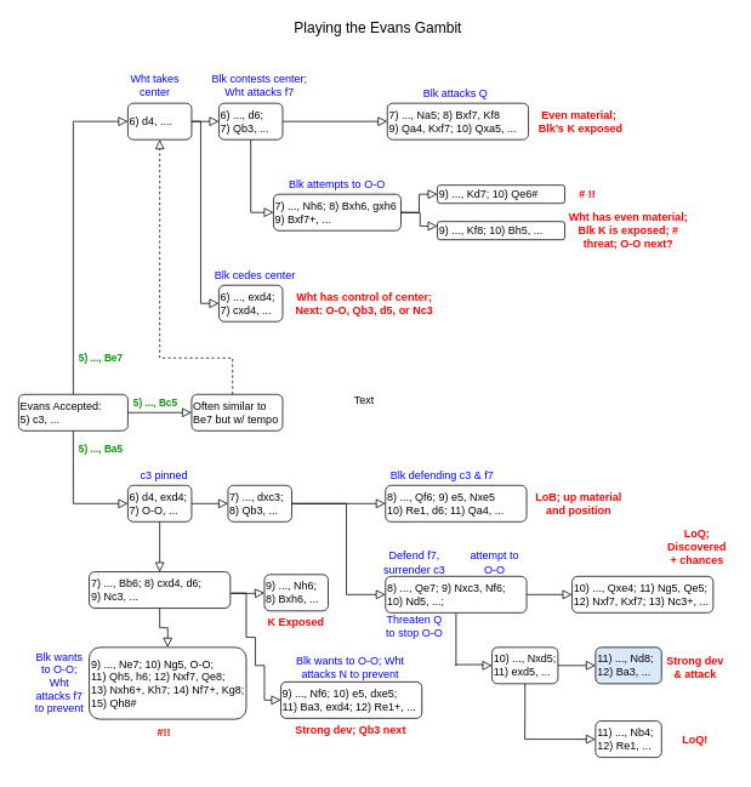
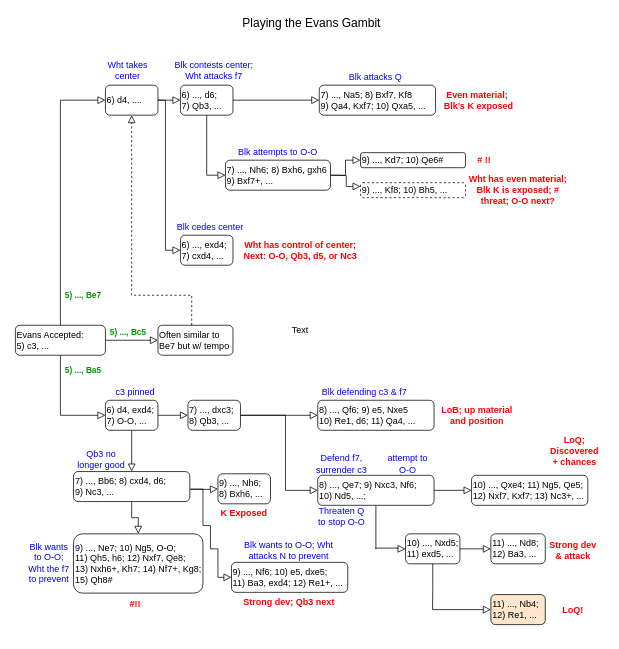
  <mxCell id="0" />
  <mxCell id="1" parent="0" />
  <mxCell id="2" value="5) ..., Be7" style="rounded=0;html=1;jettySize=auto;orthogonalLoop=1;fontSize=11;endArrow=block;endFill=0;endSize=8;strokeWidth=1;shadow=0;labelBackgroundColor=none;edgeStyle=orthogonalEdgeStyle;entryX=0;entryY=0.5;entryDx=0;entryDy=0;fontStyle=1;fontColor=#009900;" parent="1" source="3" target="4" edge="1"><mxGeometry x="0.833" y="-260" relative="1" as="geometry"><mxPoint x="170" y="163" as="targetPoint" /><mxPoint as="offset" /></mxGeometry></mxCell>
  <mxCell id="3" value="Evans Accepted:&lt;br&gt;5) c3, ..." style="rounded=1;whiteSpace=wrap;html=1;fontSize=12;glass=0;strokeWidth=1;shadow=0;align=left;" parent="1" vertex="1"><mxGeometry x="20" y="433" width="120" height="40" as="geometry" /></mxCell>
  <mxCell id="4" value="6) d4, ....&amp;nbsp;" style="rounded=1;whiteSpace=wrap;html=1;fontSize=12;glass=0;strokeWidth=1;shadow=0;align=left;" parent="1" vertex="1"><mxGeometry x="140" y="113" width="70" height="40" as="geometry" /></mxCell>
  <mxCell id="5" value="" style="rounded=0;html=1;jettySize=auto;orthogonalLoop=1;fontSize=11;endArrow=block;endFill=0;endSize=8;strokeWidth=1;shadow=0;labelBackgroundColor=none;edgeStyle=orthogonalEdgeStyle;exitX=1;exitY=0.5;exitDx=0;exitDy=0;entryX=0;entryY=0.5;entryDx=0;entryDy=0;" parent="1" source="4" target="6" edge="1"><mxGeometry relative="1" as="geometry"><mxPoint x="315" y="233" as="sourcePoint" /><mxPoint x="245" y="133" as="targetPoint" /></mxGeometry></mxCell>
  <mxCell id="6" value="6) ..., d6; &lt;br&gt;7) Qb3, ...&amp;nbsp;" style="rounded=1;whiteSpace=wrap;html=1;fontSize=12;glass=0;strokeWidth=1;shadow=0;align=left;" parent="1" vertex="1"><mxGeometry x="240" y="113" width="70" height="40" as="geometry" /></mxCell>
  <mxCell id="7" value="7) ..., Na5; 8) Bxf7, Kf8&lt;br&gt;9) Qa4, Kxf7; 10) Qxa5, ..." style="rounded=1;whiteSpace=wrap;html=1;fontSize=12;glass=0;strokeWidth=1;shadow=0;align=left;" parent="1" vertex="1"><mxGeometry x="425" y="113" width="155" height="40" as="geometry" /></mxCell>
  <mxCell id="8" value="" style="rounded=0;html=1;jettySize=auto;orthogonalLoop=1;fontSize=11;endArrow=block;endFill=0;endSize=8;strokeWidth=1;shadow=0;labelBackgroundColor=none;edgeStyle=orthogonalEdgeStyle;exitX=1;exitY=0.5;exitDx=0;exitDy=0;entryX=0;entryY=0.5;entryDx=0;entryDy=0;" parent="1" source="6" target="7" edge="1"><mxGeometry relative="1" as="geometry"><mxPoint x="220" y="143" as="sourcePoint" /><mxPoint x="255" y="143" as="targetPoint" /></mxGeometry></mxCell>
  <mxCell id="9" value="Wht takes center" style="text;html=1;strokeColor=none;fillColor=none;align=center;verticalAlign=middle;whiteSpace=wrap;rounded=0;fontColor=#0000FF;" parent="1" vertex="1"><mxGeometry x="140" y="83" width="60" height="20" as="geometry" /></mxCell>
  <mxCell id="10" value="Blk attacks Q" style="text;html=1;strokeColor=none;fillColor=none;align=center;verticalAlign=middle;whiteSpace=wrap;rounded=0;fontColor=#0000FF;" parent="1" vertex="1"><mxGeometry x="420" y="92" width="160" height="20" as="geometry" /></mxCell>
  <mxCell id="11" value="Blk cedes center" style="text;html=1;strokeColor=none;fillColor=none;align=center;verticalAlign=middle;whiteSpace=wrap;rounded=0;fontColor=#0000FF;" parent="1" vertex="1"><mxGeometry x="230" y="293" width="100" height="20" as="geometry" /></mxCell>
  <mxCell id="12" value="&lt;b&gt;Even material;&amp;nbsp;&lt;br&gt;Blk’s K exposed&lt;br&gt;&lt;/b&gt;" style="text;html=1;strokeColor=none;fillColor=none;align=center;verticalAlign=middle;whiteSpace=wrap;rounded=0;fontColor=#FF0000;" parent="1" vertex="1"><mxGeometry x="580" y="123" width="115" height="20" as="geometry" /></mxCell>
  <mxCell id="13" value="7) ..., Nh6; 8) Bxh6, gxh6&lt;br&gt;9) Bxf7+, ...&amp;nbsp;" style="rounded=1;whiteSpace=wrap;html=1;fontSize=12;glass=0;strokeWidth=1;shadow=0;align=left;" parent="1" vertex="1"><mxGeometry x="300" y="213" width="140" height="40" as="geometry" /></mxCell>
  <mxCell id="14" value="" style="rounded=0;html=1;jettySize=auto;orthogonalLoop=1;fontSize=11;endArrow=block;endFill=0;endSize=8;strokeWidth=1;shadow=0;labelBackgroundColor=none;edgeStyle=orthogonalEdgeStyle;exitX=0.5;exitY=1;exitDx=0;exitDy=0;entryX=0;entryY=0.5;entryDx=0;entryDy=0;" parent="1" source="6" target="13" edge="1"><mxGeometry relative="1" as="geometry"><mxPoint x="279" y="173" as="sourcePoint" /><mxPoint x="394" y="173" as="targetPoint" /></mxGeometry></mxCell>
  <mxCell id="15" value="9) ..., Kd7; 10) Qe6#" style="rounded=1;whiteSpace=wrap;html=1;fontSize=12;glass=0;strokeWidth=1;shadow=0;align=left;" parent="1" vertex="1"><mxGeometry x="480" y="203" width="140" height="20" as="geometry" /></mxCell>
- <mxCell id="16" value="9) ..., Kf8; 10) Bh5, ..." style="rounded=1;whiteSpace=wrap;html=1;fontSize=12;glass=0;strokeWidth=1;shadow=0;align=left;" parent="1" vertex="1"><mxGeometry x="480" y="243" width="140" height="20" as="geometry" /></mxCell>
+ <mxCell id="16" value="9) ..., Kf8; 10) Bh5, ..." style="rounded=1;whiteSpace=wrap;html=1;fontSize=12;glass=0;strokeWidth=1;shadow=0;align=left;dashed=1;" parent="1" vertex="1"><mxGeometry x="480" y="243" width="140" height="20" as="geometry" /></mxCell>
  <mxCell id="17" value="" style="rounded=0;html=1;jettySize=auto;orthogonalLoop=1;fontSize=11;endArrow=block;endFill=0;endSize=8;strokeWidth=1;shadow=0;labelBackgroundColor=none;edgeStyle=orthogonalEdgeStyle;entryX=0;entryY=0.5;entryDx=0;entryDy=0;exitX=1;exitY=0.5;exitDx=0;exitDy=0;" parent="1" source="13" target="15" edge="1"><mxGeometry relative="1" as="geometry"><mxPoint x="480" y="253" as="sourcePoint" /><mxPoint x="555" y="252.5" as="targetPoint" /></mxGeometry></mxCell>
  <mxCell id="18" value="" style="rounded=0;html=1;jettySize=auto;orthogonalLoop=1;fontSize=11;endArrow=block;endFill=0;endSize=8;strokeWidth=1;shadow=0;labelBackgroundColor=none;edgeStyle=orthogonalEdgeStyle;entryX=0;entryY=0.25;entryDx=0;entryDy=0;" parent="1" target="16" edge="1"><mxGeometry relative="1" as="geometry"><mxPoint x="440" y="233" as="sourcePoint" /><mxPoint x="490" y="243" as="targetPoint" /></mxGeometry></mxCell>
  <mxCell id="19" value="Blk attempts to O-O" style="text;html=1;strokeColor=none;fillColor=none;align=center;verticalAlign=middle;whiteSpace=wrap;rounded=0;fontColor=#0000FF;" parent="1" vertex="1"><mxGeometry x="300" y="193" width="140" height="20" as="geometry" /></mxCell>
  <mxCell id="20" value="&lt;b&gt;# !!&lt;br&gt;&lt;/b&gt;" style="text;html=1;strokeColor=none;fillColor=none;align=center;verticalAlign=middle;whiteSpace=wrap;rounded=0;fontColor=#FF0000;" parent="1" vertex="1"><mxGeometry x="620" y="203" width="50" height="20" as="geometry" /></mxCell>
  <mxCell id="21" value="&lt;b&gt;Wht has even material; Blk K is exposed; # threat; O-O next?&lt;br&gt;&lt;/b&gt;" style="text;html=1;strokeColor=none;fillColor=none;align=center;verticalAlign=middle;whiteSpace=wrap;rounded=0;fontColor=#FF0000;" parent="1" vertex="1"><mxGeometry x="620" y="243" width="140" height="20" as="geometry" /></mxCell>
  <mxCell id="22" value="6) ..., exd4; &lt;br&gt;7) cxd4, ...&amp;nbsp;" style="rounded=1;whiteSpace=wrap;html=1;fontSize=12;glass=0;strokeWidth=1;shadow=0;align=left;" parent="1" vertex="1"><mxGeometry x="240" y="313" width="70" height="40" as="geometry" /></mxCell>
  <mxCell id="23" value="" style="rounded=0;html=1;jettySize=auto;orthogonalLoop=1;fontSize=11;endArrow=block;endFill=0;endSize=8;strokeWidth=1;shadow=0;labelBackgroundColor=none;edgeStyle=orthogonalEdgeStyle;entryX=0;entryY=0.5;entryDx=0;entryDy=0;" parent="1" target="22" edge="1"><mxGeometry relative="1" as="geometry"><mxPoint x="210" y="133" as="sourcePoint" /><mxPoint x="310" y="243" as="targetPoint" /><Array as="points"><mxPoint x="220" y="133" /><mxPoint x="220" y="333" /></Array></mxGeometry></mxCell>
  <mxCell id="24" value="Blk contests center; Wht attacks f7" style="text;html=1;strokeColor=none;fillColor=none;align=center;verticalAlign=middle;whiteSpace=wrap;rounded=0;fontColor=#0000FF;" parent="1" vertex="1"><mxGeometry x="230" y="83" width="110" height="20" as="geometry" /></mxCell>
  <mxCell id="25" value="&lt;b&gt;Wht has control of center; Next: O-O, Qb3, d5, or Nc3&lt;br&gt;&lt;/b&gt;" style="text;html=1;strokeColor=none;fillColor=none;align=center;verticalAlign=middle;whiteSpace=wrap;rounded=0;fontColor=#FF0000;" parent="1" vertex="1"><mxGeometry x="320" y="323" width="160" height="20" as="geometry" /></mxCell>
  <mxCell id="26" value="Often similar to Be7 but w/ tempo" style="rounded=1;whiteSpace=wrap;html=1;fontSize=12;glass=0;strokeWidth=1;shadow=0;align=left;" parent="1" vertex="1"><mxGeometry x="210" y="433" width="100" height="40" as="geometry" /></mxCell>
  <mxCell id="27" value="5) ..., Bc5" style="rounded=0;html=1;jettySize=auto;orthogonalLoop=1;fontSize=11;endArrow=block;endFill=0;endSize=8;strokeWidth=1;shadow=0;labelBackgroundColor=none;edgeStyle=orthogonalEdgeStyle;entryX=0;entryY=0.5;entryDx=0;entryDy=0;fontStyle=1;fontColor=#009900;exitX=1;exitY=0.5;exitDx=0;exitDy=0;" parent="1" source="3" target="26" edge="1"><mxGeometry x="-0.143" y="10" relative="1" as="geometry"><mxPoint x="150" y="143" as="targetPoint" /><mxPoint as="offset" /><mxPoint x="90.034" y="443" as="sourcePoint" /></mxGeometry></mxCell>
  <mxCell id="28" value="" style="rounded=0;html=1;jettySize=auto;orthogonalLoop=1;fontSize=11;endArrow=block;endFill=0;endSize=8;strokeWidth=1;shadow=0;labelBackgroundColor=none;edgeStyle=orthogonalEdgeStyle;entryX=0.5;entryY=1;entryDx=0;entryDy=0;dashed=1;" parent="1" source="26" target="4" edge="1"><mxGeometry relative="1" as="geometry"><mxPoint x="450" y="393" as="sourcePoint" /><mxPoint x="480" y="593" as="targetPoint" /><Array as="points"><mxPoint x="255" y="393" /><mxPoint x="175" y="393" /></Array></mxGeometry></mxCell>
  <mxCell id="29" value="&lt;div&gt;6) d4, exd4;&lt;/div&gt;&lt;div&gt;7) O-O, ...&lt;br&gt; &lt;/div&gt;" style="rounded=1;whiteSpace=wrap;html=1;fontSize=12;glass=0;strokeWidth=1;shadow=0;align=left;" parent="1" vertex="1"><mxGeometry x="140" y="533" width="70" height="40" as="geometry" /></mxCell>
  <mxCell id="30" value="5) ..., Ba5" style="rounded=0;html=1;jettySize=auto;orthogonalLoop=1;fontSize=11;endArrow=block;endFill=0;endSize=8;strokeWidth=1;shadow=0;labelBackgroundColor=none;edgeStyle=orthogonalEdgeStyle;entryX=0;entryY=0.5;entryDx=0;entryDy=0;fontStyle=1;fontColor=#009900;exitX=0.5;exitY=1;exitDx=0;exitDy=0;" parent="1" source="3" target="29" edge="1"><mxGeometry x="0.571" y="60" relative="1" as="geometry"><mxPoint x="150" y="143" as="targetPoint" /><mxPoint as="offset" /><mxPoint x="90" y="443" as="sourcePoint" /></mxGeometry></mxCell>
  <mxCell id="31" value="c3 pinned" style="text;html=1;strokeColor=none;fillColor=none;align=center;verticalAlign=middle;whiteSpace=wrap;rounded=0;fontColor=#0000FF;" parent="1" vertex="1"><mxGeometry x="150" y="513" width="60" height="20" as="geometry" /></mxCell>
  <mxCell id="32" value="&lt;div&gt;7) ..., dxc3;&lt;/div&gt;&lt;div&gt;8) Qb3, ...&lt;br&gt; &lt;/div&gt;" style="rounded=1;whiteSpace=wrap;html=1;fontSize=12;glass=0;strokeWidth=1;shadow=0;align=left;" parent="1" vertex="1"><mxGeometry x="250" y="533" width="70" height="40" as="geometry" /></mxCell>
  <mxCell id="33" value="" style="rounded=0;html=1;jettySize=auto;orthogonalLoop=1;fontSize=11;endArrow=block;endFill=0;endSize=8;strokeWidth=1;shadow=0;labelBackgroundColor=none;edgeStyle=orthogonalEdgeStyle;exitX=1;exitY=0.5;exitDx=0;exitDy=0;entryX=0;entryY=0.5;entryDx=0;entryDy=0;" parent="1" source="29" target="32" edge="1"><mxGeometry relative="1" as="geometry"><mxPoint x="230" y="552.5" as="sourcePoint" /><mxPoint x="240" y="553" as="targetPoint" /></mxGeometry></mxCell>
  <mxCell id="34" value="8) ..., Qf6; 9) e5, Nxe5&lt;br&gt;10) Re1, d6; 11) Qa4, ..." style="rounded=1;whiteSpace=wrap;html=1;fontSize=12;glass=0;strokeWidth=1;shadow=0;align=left;" parent="1" vertex="1"><mxGeometry x="423" y="533" width="155" height="40" as="geometry" /></mxCell>
  <mxCell id="35" value="" style="rounded=0;html=1;jettySize=auto;orthogonalLoop=1;fontSize=11;endArrow=block;endFill=0;endSize=8;strokeWidth=1;shadow=0;labelBackgroundColor=none;edgeStyle=orthogonalEdgeStyle;entryX=0;entryY=0.5;entryDx=0;entryDy=0;exitX=1;exitY=0.5;exitDx=0;exitDy=0;" parent="1" source="32" target="34" edge="1"><mxGeometry relative="1" as="geometry"><mxPoint x="320" y="693" as="sourcePoint" /><mxPoint x="394" y="443" as="targetPoint" /><Array as="points"><mxPoint x="410" y="553" /><mxPoint x="410" y="553" /></Array></mxGeometry></mxCell>
  <mxCell id="36" value="Blk defending c3 &amp;amp; f7" style="text;html=1;strokeColor=none;fillColor=none;align=center;verticalAlign=middle;whiteSpace=wrap;rounded=0;fontColor=#0000FF;" parent="1" vertex="1"><mxGeometry x="423" y="513" width="125" height="20" as="geometry" /></mxCell>
  <mxCell id="37" value="&lt;b&gt;LoB; up material &lt;br&gt;and position&lt;br&gt;&lt;/b&gt;" style="text;html=1;strokeColor=none;fillColor=none;align=center;verticalAlign=middle;whiteSpace=wrap;rounded=0;fontColor=#FF0000;" parent="1" vertex="1"><mxGeometry x="578" y="543" width="115" height="20" as="geometry" /></mxCell>
  <mxCell id="38" value="8) ..., Qe7; 9) Nxc3, Nf6;&lt;br&gt;10) Nd5, ...;" style="rounded=1;whiteSpace=wrap;html=1;fontSize=12;glass=0;strokeWidth=1;shadow=0;align=left;" parent="1" vertex="1"><mxGeometry x="423" y="633" width="155" height="40" as="geometry" /></mxCell>
  <mxCell id="39" value="" style="rounded=0;html=1;jettySize=auto;orthogonalLoop=1;fontSize=11;endArrow=block;endFill=0;endSize=8;strokeWidth=1;shadow=0;labelBackgroundColor=none;edgeStyle=orthogonalEdgeStyle;exitX=1;exitY=0.5;exitDx=0;exitDy=0;entryX=0;entryY=0.5;entryDx=0;entryDy=0;" parent="1" source="32" target="38" edge="1"><mxGeometry relative="1" as="geometry"><mxPoint x="330" y="563" as="sourcePoint" /><mxPoint x="380" y="563" as="targetPoint" /><Array as="points"><mxPoint x="380" y="553" /><mxPoint x="380" y="653" /></Array></mxGeometry></mxCell>
  <mxCell id="40" value="Defend f7, surrender c3" style="text;html=1;strokeColor=none;fillColor=none;align=center;verticalAlign=middle;whiteSpace=wrap;rounded=0;fontColor=#0000FF;" parent="1" vertex="1"><mxGeometry x="420" y="608" width="70" height="20" as="geometry" /></mxCell>
  <mxCell id="41" value="attempt to O-O" style="text;html=1;strokeColor=none;fillColor=none;align=center;verticalAlign=middle;whiteSpace=wrap;rounded=0;fontColor=#0000FF;" parent="1" vertex="1"><mxGeometry x="508" y="608" width="70" height="20" as="geometry" /></mxCell>
  <mxCell id="42" value="Threaten Q to stop O-O" style="text;html=1;strokeColor=none;fillColor=none;align=center;verticalAlign=middle;whiteSpace=wrap;rounded=0;fontColor=#0000FF;" parent="1" vertex="1"><mxGeometry x="420" y="677.5" width="70" height="20" as="geometry" /></mxCell>
  <mxCell id="43" value="10) ..., Qxe4; 11) Ng5, Qe5;&lt;br&gt;12) Nxf7, Kxf7; 13) Nc3+, ..." style="rounded=1;whiteSpace=wrap;html=1;fontSize=12;glass=0;strokeWidth=1;shadow=0;align=left;" parent="1" vertex="1"><mxGeometry x="628" y="633" width="155" height="40" as="geometry" /></mxCell>
  <mxCell id="44" value="" style="rounded=0;html=1;jettySize=auto;orthogonalLoop=1;fontSize=11;endArrow=block;endFill=0;endSize=8;strokeWidth=1;shadow=0;labelBackgroundColor=none;edgeStyle=orthogonalEdgeStyle;exitX=1;exitY=0.5;exitDx=0;exitDy=0;" parent="1" source="38" edge="1"><mxGeometry relative="1" as="geometry"><mxPoint x="588" y="652.8" as="sourcePoint" /><mxPoint x="628" y="653" as="targetPoint" /><Array as="points"><mxPoint x="598" y="653" /></Array></mxGeometry></mxCell>
  <mxCell id="45" value="&lt;b&gt;LoQ; Discovered + chances&lt;br&gt;&lt;/b&gt;" style="text;html=1;strokeColor=none;fillColor=none;align=center;verticalAlign=middle;whiteSpace=wrap;rounded=0;fontColor=#FF0000;" parent="1" vertex="1"><mxGeometry x="728" y="571" width="75" height="60" as="geometry" /></mxCell>
  <mxCell id="46" value="&lt;div&gt;10) ..., Nxd5;&lt;/div&gt;&lt;div&gt;11) exd5, ...&lt;br&gt; &lt;/div&gt;" style="rounded=1;whiteSpace=wrap;html=1;fontSize=12;glass=0;strokeWidth=1;shadow=0;align=left;" parent="1" vertex="1"><mxGeometry x="540" y="711" width="72.5" height="40" as="geometry" /></mxCell>
- <mxCell id="47" value="&lt;div&gt;11) ..., Nd8;&lt;/div&gt;&lt;div&gt;12) Ba3, ...&lt;br&gt; &lt;/div&gt;" style="rounded=1;whiteSpace=wrap;html=1;fontSize=12;glass=0;strokeWidth=1;shadow=0;align=left;fillColor=#dae8fc;" parent="1" vertex="1"><mxGeometry x="653.75" y="711" width="72.5" height="40" as="geometry" /></mxCell>
- <mxCell id="48" value="&lt;div&gt;11) ..., Nb4;&lt;/div&gt;&lt;div&gt;12) Re1, ...&lt;br&gt; &lt;/div&gt;" style="rounded=1;whiteSpace=wrap;html=1;fontSize=12;glass=0;strokeWidth=1;shadow=0;align=left;" parent="1" vertex="1"><mxGeometry x="653.75" y="792" width="72.5" height="40" as="geometry" /></mxCell>
+ <mxCell id="47" value="&lt;div&gt;11) ..., Nd8;&lt;/div&gt;&lt;div&gt;12) Ba3, ...&lt;br&gt; &lt;/div&gt;" style="rounded=1;whiteSpace=wrap;html=1;fontSize=12;glass=0;strokeWidth=1;shadow=0;align=left;" parent="1" vertex="1"><mxGeometry x="653.75" y="711" width="72.5" height="40" as="geometry" /></mxCell>
+ <mxCell id="48" value="&lt;div&gt;11) ..., Nb4;&lt;/div&gt;&lt;div&gt;12) Re1, ...&lt;br&gt; &lt;/div&gt;" style="rounded=1;whiteSpace=wrap;html=1;fontSize=12;glass=0;strokeWidth=1;shadow=0;align=left;fillColor=#ffe6cc;" parent="1" vertex="1"><mxGeometry x="653.75" y="792" width="72.5" height="40" as="geometry" /></mxCell>
  <mxCell id="49" value="" style="rounded=0;html=1;jettySize=auto;orthogonalLoop=1;fontSize=11;endArrow=block;endFill=0;endSize=8;strokeWidth=1;shadow=0;labelBackgroundColor=none;edgeStyle=orthogonalEdgeStyle;exitX=1;exitY=0.5;exitDx=0;exitDy=0;entryX=0;entryY=0.5;entryDx=0;entryDy=0;" parent="1" source="46" target="47" edge="1"><mxGeometry relative="1" as="geometry"><mxPoint x="628" y="732.71" as="sourcePoint" /><mxPoint x="648" y="733" as="targetPoint" /><Array as="points" /></mxGeometry></mxCell>
  <mxCell id="50" value="&lt;b&gt;Strong dev &amp;amp; attack&lt;br&gt;&lt;/b&gt;" style="text;html=1;strokeColor=none;fillColor=none;align=center;verticalAlign=middle;whiteSpace=wrap;rounded=0;fontColor=#FF0000;" parent="1" vertex="1"><mxGeometry x="726.25" y="703" width="75" height="60" as="geometry" /></mxCell>
  <mxCell id="51" value="" style="rounded=0;html=1;jettySize=auto;orthogonalLoop=1;fontSize=11;endArrow=block;endFill=0;endSize=8;strokeWidth=1;shadow=0;labelBackgroundColor=none;edgeStyle=orthogonalEdgeStyle;exitX=0.5;exitY=1;exitDx=0;exitDy=0;" parent="1" source="46" target="48" edge="1"><mxGeometry relative="1" as="geometry"><mxPoint x="567" y="783" as="sourcePoint" /><mxPoint x="630" y="883" as="targetPoint" /><Array as="points"><mxPoint x="576" y="783" /><mxPoint x="576" y="813" /></Array></mxGeometry></mxCell>
  <mxCell id="52" value="&lt;b&gt;LoQ!&lt;/b&gt;" style="text;html=1;strokeColor=none;fillColor=none;align=center;verticalAlign=middle;whiteSpace=wrap;rounded=0;fontColor=#FF0000;" parent="1" vertex="1"><mxGeometry x="726.25" y="783" width="75" height="60" as="geometry" /></mxCell>
  <mxCell id="53" value="Text" style="text;html=1;strokeColor=none;fillColor=none;align=center;verticalAlign=middle;whiteSpace=wrap;rounded=0;" parent="1" vertex="1"><mxGeometry x="380" y="430" width="40" height="20" as="geometry" /></mxCell>
  <mxCell id="54" value="Playing the Evans Gambit" style="text;html=1;strokeColor=none;fillColor=none;align=center;verticalAlign=middle;whiteSpace=wrap;rounded=0;fontSize=16;" parent="1" vertex="1"><mxGeometry x="320" y="20" width="190" height="20" as="geometry" /></mxCell>
  <mxCell id="55" value="7) ..., Bb6; 8) cxd4, d6;&lt;br&gt;9) Nc3, ..." style="rounded=1;whiteSpace=wrap;html=1;fontSize=12;glass=0;strokeWidth=1;shadow=0;align=left;" parent="1" vertex="1"><mxGeometry x="97.5" y="628" width="155" height="40" as="geometry" /></mxCell>
  <mxCell id="56" value="" style="rounded=0;html=1;jettySize=auto;orthogonalLoop=1;fontSize=11;endArrow=block;endFill=0;endSize=8;strokeWidth=1;shadow=0;labelBackgroundColor=none;edgeStyle=orthogonalEdgeStyle;exitX=0.5;exitY=1;exitDx=0;exitDy=0;entryX=0.5;entryY=0;entryDx=0;entryDy=0;" parent="1" source="29" target="55" edge="1"><mxGeometry relative="1" as="geometry"><mxPoint x="280" y="617.78" as="sourcePoint" /><mxPoint x="330" y="617.78" as="targetPoint" /><Array as="points"><mxPoint x="175" y="590" /><mxPoint x="175" y="590" /></Array></mxGeometry></mxCell>
+ <mxCell id="57" value="Qb3 no longer good" style="text;html=1;strokeColor=none;fillColor=none;align=center;verticalAlign=middle;whiteSpace=wrap;rounded=0;fontColor=#0000FF;" parent="1" vertex="1"><mxGeometry x="97.5" y="602" width="72.5" height="20" as="geometry" /></mxCell>
  <mxCell id="58" value="&lt;div&gt;9) ..., Nh6;&lt;/div&gt;&lt;div&gt;8) Bxh6, ...&lt;br&gt; &lt;/div&gt;" style="rounded=1;whiteSpace=wrap;html=1;fontSize=12;glass=0;strokeWidth=1;shadow=0;align=left;" parent="1" vertex="1"><mxGeometry x="290" y="631" width="70" height="40" as="geometry" /></mxCell>
  <mxCell id="59" value="" style="rounded=0;html=1;jettySize=auto;orthogonalLoop=1;fontSize=11;endArrow=block;endFill=0;endSize=8;strokeWidth=1;shadow=0;labelBackgroundColor=none;edgeStyle=orthogonalEdgeStyle;exitX=1.005;exitY=0.593;exitDx=0;exitDy=0;exitPerimeter=0;" parent="1" source="55" edge="1"><mxGeometry relative="1" as="geometry"><mxPoint x="260" y="650.78" as="sourcePoint" /><mxPoint x="290" y="651" as="targetPoint" /><Array as="points"><mxPoint x="280" y="652" /></Array></mxGeometry></mxCell>
  <mxCell id="60" value="K Exposed" style="text;html=1;strokeColor=none;fillColor=none;align=center;verticalAlign=middle;whiteSpace=wrap;rounded=0;fontColor=#FF0000;fontStyle=1" parent="1" vertex="1"><mxGeometry x="290" y="671" width="70" height="25.5" as="geometry" /></mxCell>
  <mxCell id="61" value="9) ..., Ne7; 10) Ng5, O-O;&lt;br&gt;&lt;div&gt;11) Qh5, h6; 12) Nxf7, Qe8;&lt;/div&gt;&lt;div&gt;13) Nxh6+, Kh7; 14) Nf7+, Kg8; 15) Qh8#&lt;br&gt;&lt;/div&gt;" style="rounded=1;whiteSpace=wrap;html=1;fontSize=12;glass=0;strokeWidth=1;shadow=0;align=left;" vertex="1" parent="1"><mxGeometry x="97.5" y="711" width="172.5" height="79" as="geometry" /></mxCell>
  <mxCell id="62" value="" style="rounded=0;html=1;jettySize=auto;orthogonalLoop=1;fontSize=11;endArrow=block;endFill=0;endSize=8;strokeWidth=1;shadow=0;labelBackgroundColor=none;edgeStyle=orthogonalEdgeStyle;exitX=0.5;exitY=1;exitDx=0;exitDy=0;entryX=0.5;entryY=0;entryDx=0;entryDy=0;" edge="1" parent="1" source="55" target="61"><mxGeometry relative="1" as="geometry"><mxPoint x="174.8" y="680" as="sourcePoint" /><mxPoint x="175" y="710" as="targetPoint" /><Array as="points" /></mxGeometry></mxCell>
  <mxCell id="63" value="" style="rounded=0;html=1;jettySize=auto;orthogonalLoop=1;fontSize=11;endArrow=block;endFill=0;endSize=8;strokeWidth=1;shadow=0;labelBackgroundColor=none;edgeStyle=orthogonalEdgeStyle;exitX=0.5;exitY=1;exitDx=0;exitDy=0;" edge="1" parent="1" source="38" target="46"><mxGeometry relative="1" as="geometry"><mxPoint x="500.25" y="711" as="sourcePoint" /><mxPoint x="530" y="772" as="targetPoint" /><Array as="points"><mxPoint x="501" y="731" /><mxPoint x="500" y="731" /><mxPoint x="500" y="730" /><mxPoint x="530" y="730" /><mxPoint x="530" y="731" /></Array></mxGeometry></mxCell>
  <mxCell id="64" value="#!!" style="text;html=1;strokeColor=none;fillColor=none;align=center;verticalAlign=middle;whiteSpace=wrap;rounded=0;fontColor=#FF0000;fontStyle=1" vertex="1" parent="1"><mxGeometry x="145" y="792" width="70" height="25.5" as="geometry" /></mxCell>
  <mxCell id="65" value="9) ..., Nf6; 10) e5, dxe5;&lt;br&gt;11) Ba3, exd4; 12) Re1+, ..." style="rounded=1;whiteSpace=wrap;html=1;fontSize=12;glass=0;strokeWidth=1;shadow=0;align=left;" vertex="1" parent="1"><mxGeometry x="308" y="749" width="155" height="40" as="geometry" /></mxCell>
  <mxCell id="66" value="" style="rounded=0;html=1;jettySize=auto;orthogonalLoop=1;fontSize=11;endArrow=block;endFill=0;endSize=8;strokeWidth=1;shadow=0;labelBackgroundColor=none;edgeStyle=orthogonalEdgeStyle;entryX=0;entryY=0.5;entryDx=0;entryDy=0;exitX=1.005;exitY=0.585;exitDx=0;exitDy=0;exitPerimeter=0;" edge="1" parent="1" source="55" target="65"><mxGeometry relative="1" as="geometry"><mxPoint x="270" y="668" as="sourcePoint" /><mxPoint x="290" y="729" as="targetPoint" /><Array as="points"><mxPoint x="270" y="651" /><mxPoint x="270" y="700" /><mxPoint x="280" y="700" /><mxPoint x="280" y="731" /><mxPoint x="290" y="731" /><mxPoint x="290" y="769" /></Array></mxGeometry></mxCell>
  <mxCell id="67" value="Blk wants to O-O; Wht attacks N to prevent" style="text;html=1;strokeColor=none;fillColor=none;align=center;verticalAlign=middle;whiteSpace=wrap;rounded=0;fontColor=#0000FF;" vertex="1" parent="1"><mxGeometry x="308" y="723" width="152.5" height="20" as="geometry" /></mxCell>
  <mxCell id="68" value="Strong dev; Qb3 next" style="text;html=1;strokeColor=none;fillColor=none;align=center;verticalAlign=middle;whiteSpace=wrap;rounded=0;fontColor=#FF0000;fontStyle=1" vertex="1" parent="1"><mxGeometry x="310" y="789" width="150" height="25.5" as="geometry" /></mxCell>
- <mxCell id="69" value="Blk wants to O-O; Wht attacks f7 to prevent" style="text;html=1;strokeColor=none;fillColor=none;align=center;verticalAlign=middle;whiteSpace=wrap;rounded=0;fontColor=#0000FF;" vertex="1" parent="1"><mxGeometry x="34.5" y="711" width="60" height="77" as="geometry" /></mxCell>
+ <mxCell id="69" value="Blk wants to O-O; Wht the f7 to prevent" style="text;html=1;strokeColor=none;fillColor=none;align=center;verticalAlign=middle;whiteSpace=wrap;rounded=0;fontColor=#0000FF;" vertex="1" parent="1"><mxGeometry x="34.5" y="711" width="60" height="77" as="geometry" /></mxCell>
